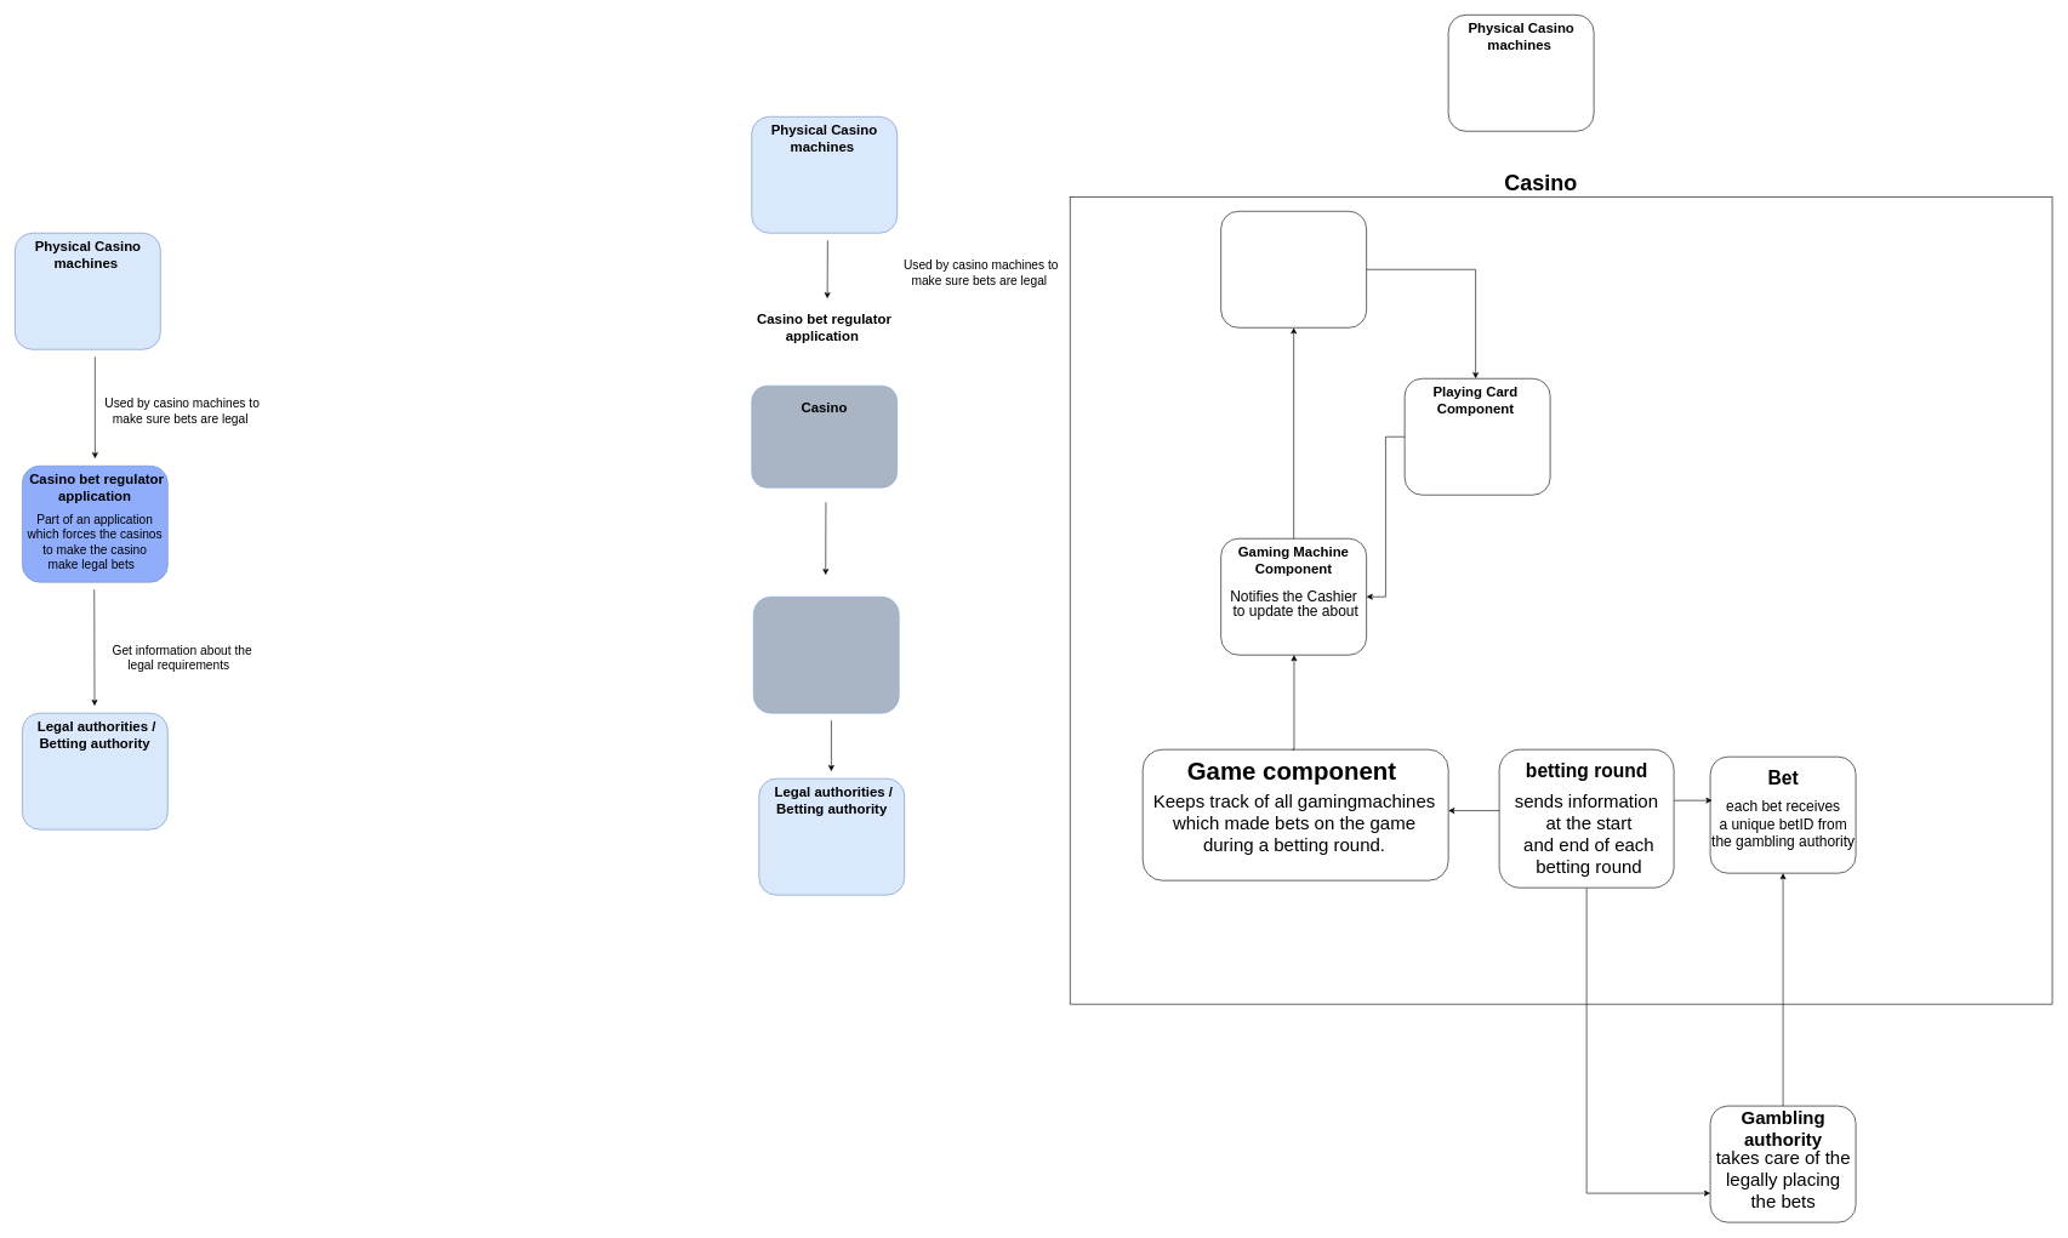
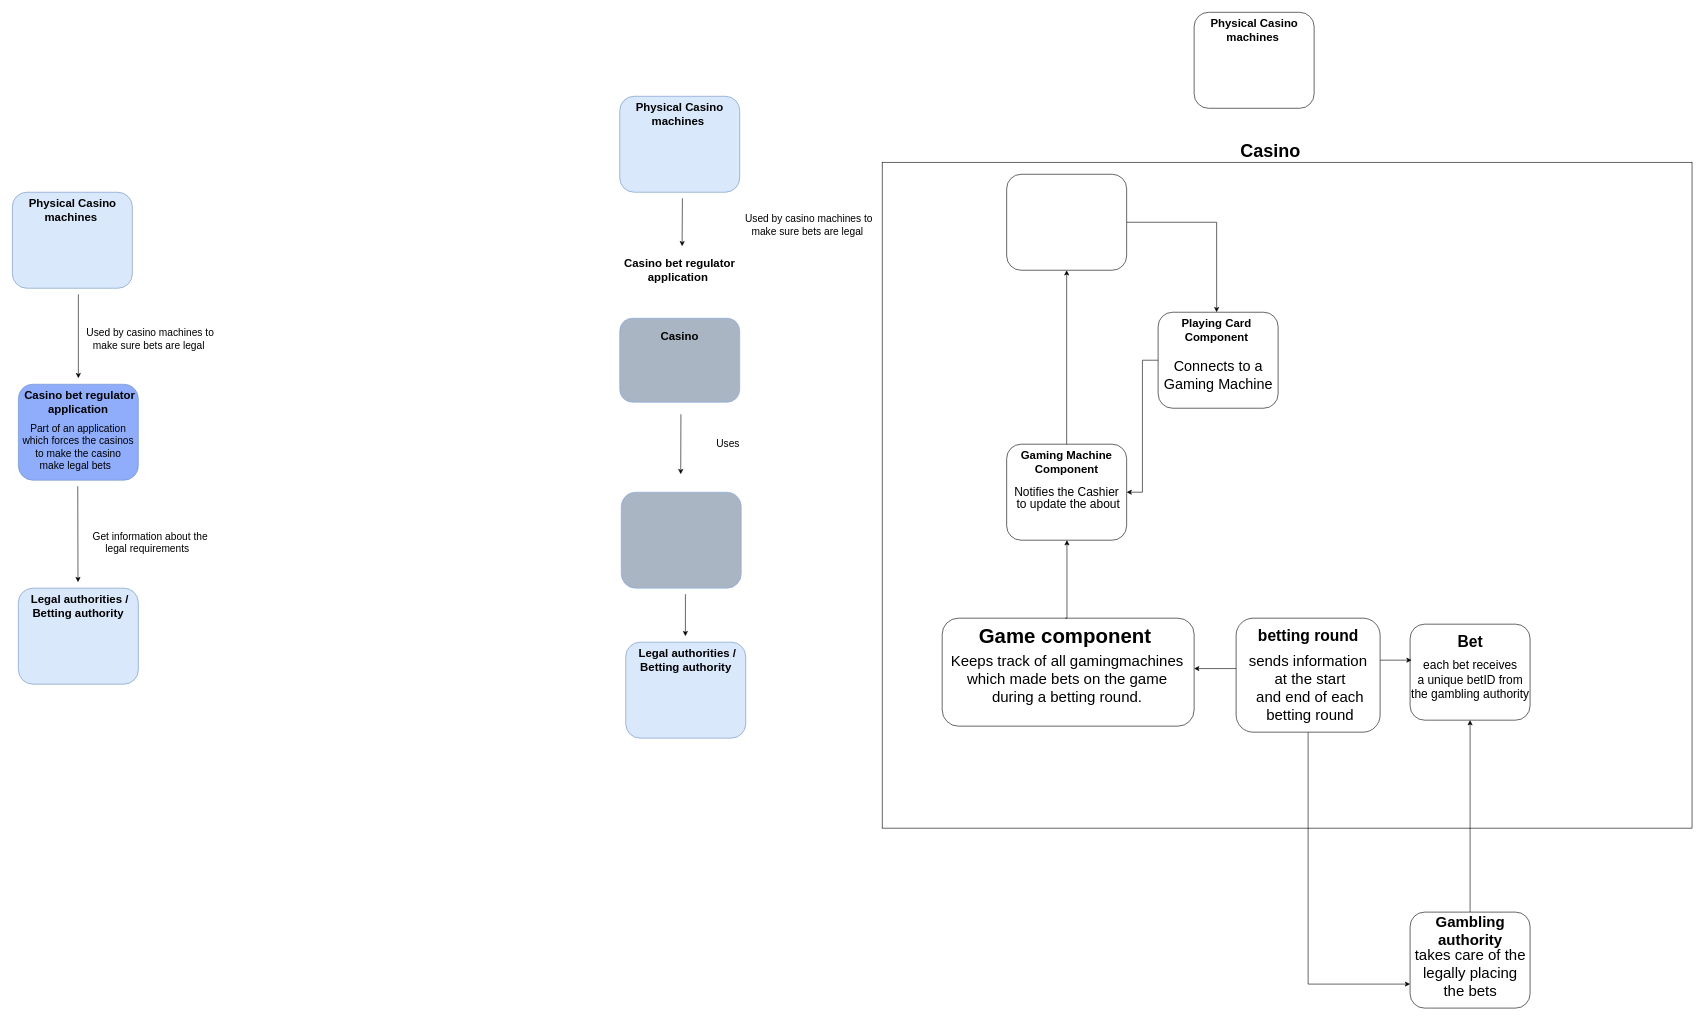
  <mxCell id="0" />
  <mxCell id="1" parent="0" />
  <mxCell id="2" value="" style="rounded=0;whiteSpace=wrap;html=1;shadow=0;" vertex="1" parent="1"><mxGeometry x="1470" width="1350" height="1110" as="geometry" y="270" /></mxCell>
  <mxCell id="3" value="" style="rounded=1;whiteSpace=wrap;html=1;fillColor=#90ADFC;strokeColor=#6c8ebf;" parent="1" vertex="1"><mxGeometry x="30" y="640" width="200" height="160" as="geometry" /></mxCell>
  <mxCell id="4" value="&lt;span style=&quot;font-size: 17px&quot;&gt;Part of an application which forces the casinos to make the casino make legal bets&amp;nbsp;&amp;nbsp;&lt;/span&gt;" style="text;html=1;strokeColor=none;fillColor=none;align=center;verticalAlign=middle;whiteSpace=wrap;rounded=0;" parent="1" vertex="1"><mxGeometry x="35" y="700" width="190" height="90" as="geometry" /></mxCell>
  <mxCell id="5" value="&lt;font style=&quot;font-size: 19px&quot;&gt;&lt;b&gt;Casino bet regulator application&amp;nbsp;&lt;/b&gt;&lt;/font&gt;" style="text;html=1;strokeColor=none;fillColor=none;align=center;verticalAlign=middle;whiteSpace=wrap;rounded=0;" parent="1" vertex="1"><mxGeometry x="35" y="640" width="195" height="60" as="geometry" /></mxCell>
  <mxCell id="6" value="" style="rounded=1;whiteSpace=wrap;html=1;fillColor=#dae8fc;strokeColor=#6c8ebf;" parent="1" vertex="1"><mxGeometry x="20" y="320" width="200" height="160" as="geometry" /></mxCell>
  <mxCell id="7" value="&lt;b style=&quot;font-size: 19px&quot;&gt;Physical Casino &lt;/b&gt;&lt;span style=&quot;font-size: 19px&quot;&gt;&lt;b&gt;machines&lt;/b&gt;&lt;/span&gt;&lt;b style=&quot;font-size: 19px&quot;&gt;&amp;nbsp;&lt;/b&gt;" style="text;html=1;strokeColor=none;fillColor=none;align=center;verticalAlign=middle;whiteSpace=wrap;rounded=0;" parent="1" vertex="1"><mxGeometry x="22.5" y="320" width="195" height="60" as="geometry" /></mxCell>
  <mxCell id="8" value="" style="rounded=1;whiteSpace=wrap;html=1;fillColor=#dae8fc;strokeColor=#6c8ebf;" parent="1" vertex="1"><mxGeometry x="30" y="980" width="200" height="160" as="geometry" /></mxCell>
  <mxCell id="9" value="&lt;b style=&quot;font-size: 19px&quot;&gt;Legal &lt;/b&gt;&lt;span style=&quot;font-size: 19px&quot;&gt;&lt;b&gt;authorities&lt;/b&gt;&lt;/span&gt;&lt;b style=&quot;font-size: 19px&quot;&gt;&amp;nbsp;/ Betting authority&amp;nbsp;&lt;/b&gt;" style="text;html=1;strokeColor=none;fillColor=none;align=center;verticalAlign=middle;whiteSpace=wrap;rounded=0;" parent="1" vertex="1"><mxGeometry x="35" y="980" width="195" height="60" as="geometry" /></mxCell>
  <mxCell id="10" value="" style="endArrow=classic;html=1;" parent="1" edge="1"><mxGeometry width="50" height="50" relative="1" as="geometry"><mxPoint x="129" y="810" as="sourcePoint" /><mxPoint x="129.41" y="970" as="targetPoint" /></mxGeometry></mxCell>
  <mxCell id="11" value="&lt;span style=&quot;font-size: 17px&quot;&gt;Get information about the legal requirements&amp;nbsp;&amp;nbsp;&lt;/span&gt;" style="text;html=1;strokeColor=none;fillColor=none;align=center;verticalAlign=middle;whiteSpace=wrap;rounded=0;" parent="1" vertex="1"><mxGeometry x="140" y="860" width="220" height="90" as="geometry" /></mxCell>
  <mxCell id="12" value="" style="endArrow=classic;html=1;" parent="1" edge="1"><mxGeometry width="50" height="50" relative="1" as="geometry"><mxPoint x="130" y="490" as="sourcePoint" /><mxPoint x="130" y="630" as="targetPoint" /></mxGeometry></mxCell>
  <mxCell id="13" value="&lt;span style=&quot;font-size: 17px&quot;&gt;Used by casino machines to make sure bets are legal&amp;nbsp;&lt;/span&gt;" style="text;html=1;strokeColor=none;fillColor=none;align=center;verticalAlign=middle;whiteSpace=wrap;rounded=0;" parent="1" vertex="1"><mxGeometry x="140" y="520" width="220" height="90" as="geometry" /></mxCell>
  <mxCell id="14" value="&lt;font style=&quot;font-size: 19px&quot;&gt;&lt;b&gt;Casino bet regulator application&amp;nbsp;&lt;/b&gt;&lt;/font&gt;" style="text;html=1;strokeColor=none;fillColor=none;align=center;verticalAlign=middle;whiteSpace=wrap;rounded=0;" parent="1" vertex="1"><mxGeometry x="1020" y="430" width="225" height="40" as="geometry" /></mxCell>
  <mxCell id="15" value="" style="rounded=1;whiteSpace=wrap;html=1;fillColor=#dae8fc;strokeColor=#6c8ebf;" parent="1" vertex="1"><mxGeometry x="1032.5" y="160" width="200" height="160" as="geometry" /></mxCell>
  <mxCell id="16" value="&lt;b style=&quot;font-size: 19px&quot;&gt;Physical Casino &lt;/b&gt;&lt;span style=&quot;font-size: 19px&quot;&gt;&lt;b&gt;machines&lt;/b&gt;&lt;/span&gt;&lt;b style=&quot;font-size: 19px&quot;&gt;&amp;nbsp;&lt;/b&gt;" style="text;html=1;strokeColor=none;fillColor=none;align=center;verticalAlign=middle;whiteSpace=wrap;rounded=0;" parent="1" vertex="1"><mxGeometry x="1035" y="160" width="195" height="60" as="geometry" /></mxCell>
  <mxCell id="17" value="" style="rounded=1;whiteSpace=wrap;html=1;fillColor=#dae8fc;strokeColor=#6c8ebf;" parent="1" vertex="1"><mxGeometry x="1042.5" y="1070" width="200" height="160" as="geometry" /></mxCell>
  <mxCell id="18" value="&lt;b style=&quot;font-size: 19px&quot;&gt;Legal &lt;/b&gt;&lt;span style=&quot;font-size: 19px&quot;&gt;&lt;b&gt;authorities&lt;/b&gt;&lt;/span&gt;&lt;b style=&quot;font-size: 19px&quot;&gt;&amp;nbsp;/ Betting authority&amp;nbsp;&lt;/b&gt;" style="text;html=1;strokeColor=none;fillColor=none;align=center;verticalAlign=middle;whiteSpace=wrap;rounded=0;" parent="1" vertex="1"><mxGeometry x="1047.5" y="1070" width="195" height="60" as="geometry" /></mxCell>
  <mxCell id="19" value="" style="endArrow=classic;html=1;" parent="1" edge="1"><mxGeometry width="50" height="50" relative="1" as="geometry"><mxPoint x="1142" y="990" as="sourcePoint" /><mxPoint x="1141.91" y="1060" as="targetPoint" /></mxGeometry></mxCell>
  <mxCell id="20" value="" style="endArrow=classic;html=1;" parent="1" edge="1"><mxGeometry width="50" height="50" relative="1" as="geometry"><mxPoint x="1136.91" y="330" as="sourcePoint" /><mxPoint x="1136.5" y="410" as="targetPoint" /></mxGeometry></mxCell>
  <mxCell id="21" value="&lt;span style=&quot;font-size: 17px&quot;&gt;Used by casino machines to make sure bets are legal&amp;nbsp;&lt;/span&gt;" style="text;html=1;strokeColor=none;fillColor=none;align=center;verticalAlign=middle;whiteSpace=wrap;rounded=0;" parent="1" vertex="1"><mxGeometry x="1237.5" y="330" width="220" height="90" as="geometry" /></mxCell>
  <mxCell id="22" value="" style="rounded=1;whiteSpace=wrap;html=1;fillColor=#AAB5C4;strokeColor=#7FA7E0;" parent="1" vertex="1"><mxGeometry x="1032.5" y="530" width="200" height="140" as="geometry" /></mxCell>
  <mxCell id="23" value="&lt;span style=&quot;font-size: 19px&quot;&gt;&lt;b&gt;Casino&lt;/b&gt;&lt;/span&gt;" style="text;html=1;strokeColor=none;fillColor=none;align=center;verticalAlign=middle;whiteSpace=wrap;rounded=0;" parent="1" vertex="1"><mxGeometry x="1035" y="530" width="195" height="60" as="geometry" /></mxCell>
  <mxCell id="24" value="" style="rounded=1;whiteSpace=wrap;html=1;fillColor=#AAB5C4;strokeColor=#7FA7E0;" parent="1" vertex="1"><mxGeometry x="1035" y="820" width="200" height="160" as="geometry" /></mxCell>
  <mxCell id="25" value="" style="endArrow=classic;html=1;" parent="1" edge="1"><mxGeometry width="50" height="50" relative="1" as="geometry"><mxPoint x="1134.5" y="690" as="sourcePoint" /><mxPoint x="1134.17" y="790" as="targetPoint" /></mxGeometry></mxCell>
+ <mxCell id="26" value="&lt;span style=&quot;font-size: 17px&quot;&gt;Uses&amp;nbsp;&lt;/span&gt;" style="text;html=1;strokeColor=none;fillColor=none;align=center;verticalAlign=middle;whiteSpace=wrap;rounded=0;" parent="1" vertex="1"><mxGeometry x="1142.5" y="705" width="145" height="70" as="geometry" /></mxCell>
  <mxCell id="27" value="" style="rounded=1;whiteSpace=wrap;html=1;" parent="1" vertex="1"><mxGeometry x="1990" y="20" width="200" height="160" as="geometry" /></mxCell>
  <mxCell id="28" value="&lt;b style=&quot;font-size: 19px&quot;&gt;Physical Casino &lt;/b&gt;&lt;span style=&quot;font-size: 19px&quot;&gt;&lt;b&gt;machines&lt;/b&gt;&lt;/span&gt;&lt;b style=&quot;font-size: 19px&quot;&gt;&amp;nbsp;&lt;/b&gt;" style="text;html=1;strokeColor=none;fillColor=none;align=center;verticalAlign=middle;whiteSpace=wrap;rounded=0;" parent="1" vertex="1"><mxGeometry x="1992.5" y="20" width="195" height="60" as="geometry" /></mxCell>
  <mxCell id="29" value="" style="rounded=1;whiteSpace=wrap;html=1;" vertex="1" parent="1"><mxGeometry x="2350" y="1040" width="200" height="160" as="geometry" /></mxCell>
  <mxCell id="30" value="&lt;b&gt;&lt;font style=&quot;font-size: 26px&quot;&gt;Bet&lt;/font&gt;&lt;/b&gt;" style="text;html=1;strokeColor=none;fillColor=none;align=center;verticalAlign=middle;whiteSpace=wrap;rounded=0;" vertex="1" parent="1"><mxGeometry x="2352.5" y="1040" width="195" height="60" as="geometry" /></mxCell>
  <mxCell id="31" value="" style="rounded=1;whiteSpace=wrap;html=1;" vertex="1" parent="1"><mxGeometry x="1677.5" y="740" width="200" height="160" as="geometry" /></mxCell>
  <mxCell id="32" style="edgeStyle=orthogonalEdgeStyle;rounded=0;orthogonalLoop=1;jettySize=auto;html=1;exitX=0.5;exitY=0;exitDx=0;exitDy=0;entryX=0.5;entryY=1;entryDx=0;entryDy=0;" edge="1" parent="1" source="33" target="35"><mxGeometry relative="1" as="geometry" /></mxCell>
  <mxCell id="33" value="&lt;span style=&quot;font-size: 19px&quot;&gt;&lt;b&gt;Gaming Machine Component&lt;br&gt;&lt;/b&gt;&lt;/span&gt;" style="text;html=1;strokeColor=none;fillColor=none;align=center;verticalAlign=middle;whiteSpace=wrap;rounded=0;" vertex="1" parent="1"><mxGeometry x="1680" y="740" width="195" height="60" as="geometry" /></mxCell>
  <mxCell id="34" style="edgeStyle=orthogonalEdgeStyle;rounded=0;orthogonalLoop=1;jettySize=auto;html=1;entryX=0.5;entryY=0;entryDx=0;entryDy=0;" edge="1" parent="1" source="35" target="41"><mxGeometry relative="1" as="geometry" /></mxCell>
  <mxCell id="35" value="" style="rounded=1;whiteSpace=wrap;html=1;" vertex="1" parent="1"><mxGeometry x="1677.5" y="290" width="200" height="160" as="geometry" /></mxCell>
  <mxCell id="36" value="" style="rounded=1;whiteSpace=wrap;html=1;" vertex="1" parent="1"><mxGeometry x="1570" y="1030" width="420" height="180" as="geometry" /></mxCell>
  <mxCell id="37" style="edgeStyle=orthogonalEdgeStyle;rounded=0;orthogonalLoop=1;jettySize=auto;html=1;exitX=0.5;exitY=0;exitDx=0;exitDy=0;" edge="1" parent="1" source="38" target="31"><mxGeometry relative="1" as="geometry"><Array as="points"><mxPoint x="1778" y="1030" /></Array></mxGeometry></mxCell>
  <mxCell id="38" value="&lt;b&gt;&lt;font style=&quot;font-size: 34px&quot;&gt;Game component&lt;/font&gt;&lt;br&gt;&lt;/b&gt;" style="text;html=1;strokeColor=none;fillColor=none;align=center;verticalAlign=middle;whiteSpace=wrap;rounded=0;" vertex="1" parent="1"><mxGeometry x="1550" y="1030" width="450" height="60" as="geometry" /></mxCell>
  <mxCell id="39" style="edgeStyle=orthogonalEdgeStyle;rounded=0;orthogonalLoop=1;jettySize=auto;html=1;entryX=1;entryY=0.5;entryDx=0;entryDy=0;" edge="1" parent="1" source="40" target="31"><mxGeometry relative="1" as="geometry" /></mxCell>
  <mxCell id="40" value="" style="rounded=1;whiteSpace=wrap;html=1;" vertex="1" parent="1"><mxGeometry x="1930" y="520" width="200" height="160" as="geometry" /></mxCell>
  <mxCell id="41" value="&lt;span style=&quot;font-size: 19px&quot;&gt;&lt;b&gt;Playing Card Component&lt;br&gt;&lt;/b&gt;&lt;/span&gt;" style="text;html=1;strokeColor=none;fillColor=none;align=center;verticalAlign=middle;whiteSpace=wrap;rounded=0;" vertex="1" parent="1"><mxGeometry x="1930" y="520" width="195" height="60" as="geometry" /></mxCell>
  <mxCell id="42" value="&lt;font style=&quot;font-size: 20px ; line-height: 90%&quot;&gt;Notifies the Cashier&amp;nbsp;&lt;br&gt;to update the about&lt;/font&gt;" style="text;html=1;align=center;verticalAlign=middle;resizable=0;points=[];autosize=1;" vertex="1" parent="1"><mxGeometry x="1680" y="810" width="200" height="40" as="geometry" /></mxCell>
+ <mxCell id="43" value="&lt;span style=&quot;font-size: 24px&quot;&gt;Connects to a &lt;br&gt;Gaming Machine&lt;/span&gt;" style="text;html=1;align=center;verticalAlign=middle;resizable=0;points=[];autosize=1;" vertex="1" parent="1"><mxGeometry x="1930" y="605" width="200" height="40" as="geometry" /></mxCell>
  <mxCell id="44" value="&lt;font style=&quot;font-size: 25px&quot;&gt;Keeps track of all gamingmachines &lt;br&gt;which made bets on the game &lt;br&gt;&lt;div&gt;&lt;span&gt;during a betting round.&lt;/span&gt;&lt;/div&gt;&lt;/font&gt;" style="text;html=1;align=center;" vertex="1" parent="1"><mxGeometry x="1527.5" y="1080" width="500" height="30" as="geometry" /></mxCell>
  <mxCell id="45" value="" style="rounded=1;whiteSpace=wrap;html=1;" vertex="1" parent="1"><mxGeometry x="2350" y="1520" width="200" height="160" as="geometry" /></mxCell>
  <mxCell id="46" style="edgeStyle=orthogonalEdgeStyle;rounded=0;orthogonalLoop=1;jettySize=auto;html=1;entryX=0.5;entryY=1;entryDx=0;entryDy=0;" edge="1" parent="1" source="47" target="29"><mxGeometry relative="1" as="geometry" /></mxCell>
  <mxCell id="47" value="&lt;b&gt;&lt;font style=&quot;font-size: 25px&quot;&gt;Gambling authority&lt;/font&gt;&lt;/b&gt;" style="text;html=1;strokeColor=none;fillColor=none;align=center;verticalAlign=middle;whiteSpace=wrap;rounded=0;" vertex="1" parent="1"><mxGeometry x="2352.5" y="1520" width="195" height="60" as="geometry" /></mxCell>
  <mxCell id="48" value="&lt;span style=&quot;font-size: 25px&quot;&gt;takes care of the&lt;br&gt;legally placing&lt;br&gt;the bets&lt;br&gt;&lt;/span&gt;" style="text;html=1;align=center;" vertex="1" parent="1"><mxGeometry x="2350" y="1570" width="200" height="30" as="geometry" /></mxCell>
  <mxCell id="49" style="edgeStyle=orthogonalEdgeStyle;rounded=0;orthogonalLoop=1;jettySize=auto;html=1;entryX=0;entryY=1;entryDx=0;entryDy=0;" edge="1" parent="1" source="52" target="30"><mxGeometry relative="1" as="geometry"><Array as="points"><mxPoint x="2270" y="1100" /></Array></mxGeometry></mxCell>
  <mxCell id="50" style="edgeStyle=orthogonalEdgeStyle;rounded=0;orthogonalLoop=1;jettySize=auto;html=1;entryX=0.925;entryY=1.133;entryDx=0;entryDy=0;entryPerimeter=0;" edge="1" parent="1" source="52" target="44"><mxGeometry relative="1" as="geometry"><Array as="points"><mxPoint x="2060" y="1114" /><mxPoint x="2060" y="1114" /></Array></mxGeometry></mxCell>
  <mxCell id="51" style="edgeStyle=orthogonalEdgeStyle;rounded=0;orthogonalLoop=1;jettySize=auto;html=1;entryX=0;entryY=0.75;entryDx=0;entryDy=0;" edge="1" parent="1" source="52" target="45"><mxGeometry relative="1" as="geometry"><mxPoint x="2340" y="1400" as="targetPoint" /><Array as="points"><mxPoint x="2180" y="1230" /><mxPoint x="2180" y="1500" /><mxPoint x="2180" y="1640" /></Array></mxGeometry></mxCell>
  <mxCell id="52" value="" style="rounded=1;whiteSpace=wrap;html=1;" vertex="1" parent="1"><mxGeometry x="2060" y="1030" width="240" height="190" as="geometry" /></mxCell>
  <mxCell id="53" value="&lt;b&gt;&lt;font style=&quot;font-size: 26px&quot;&gt;betting round&lt;/font&gt;&lt;br&gt;&lt;/b&gt;" style="text;html=1;strokeColor=none;fillColor=none;align=center;verticalAlign=middle;whiteSpace=wrap;rounded=0;" vertex="1" parent="1"><mxGeometry x="2082.5" y="1030" width="195" height="60" as="geometry" /></mxCell>
  <mxCell id="54" value="&lt;span style=&quot;font-size: 25px&quot;&gt;sends information&amp;nbsp;&lt;br&gt;at the start&lt;br&gt;and end of each&lt;br&gt;betting round&lt;br&gt;&lt;/span&gt;" style="text;html=1;align=center;" vertex="1" parent="1"><mxGeometry x="2082.5" y="1080" width="200" height="30" as="geometry" /></mxCell>
  <mxCell id="55" style="edgeStyle=orthogonalEdgeStyle;rounded=0;orthogonalLoop=1;jettySize=auto;html=1;exitX=0.5;exitY=1;exitDx=0;exitDy=0;" edge="1" parent="1" source="54" target="54"><mxGeometry relative="1" as="geometry" /></mxCell>
  <mxCell id="56" value="&lt;div style=&quot;font-size: 20px&quot;&gt;&lt;span&gt;&lt;font style=&quot;font-size: 20px&quot;&gt;each bet receives&lt;/font&gt;&lt;/span&gt;&lt;/div&gt;&lt;div style=&quot;font-size: 20px&quot;&gt;&lt;span&gt;&lt;font style=&quot;font-size: 20px&quot;&gt;a unique betID from&lt;/font&gt;&lt;/span&gt;&lt;/div&gt;&lt;div style=&quot;font-size: 20px&quot;&gt;&lt;span&gt;&lt;font style=&quot;font-size: 20px&quot;&gt;the gambling authority&lt;/font&gt;&lt;/span&gt;&lt;/div&gt;" style="text;html=1;align=center;" vertex="1" parent="1"><mxGeometry x="2360" y="1090" width="180" height="85" as="geometry" /></mxCell>
  <mxCell id="57" value="&lt;b&gt;&lt;font style=&quot;font-size: 30px&quot;&gt;Casino&lt;/font&gt;&lt;/b&gt;" style="text;html=1;strokeColor=none;fillColor=none;align=center;verticalAlign=middle;whiteSpace=wrap;rounded=0;" vertex="1" parent="1"><mxGeometry x="2020" y="220" width="195" height="60" as="geometry" /></mxCell>
